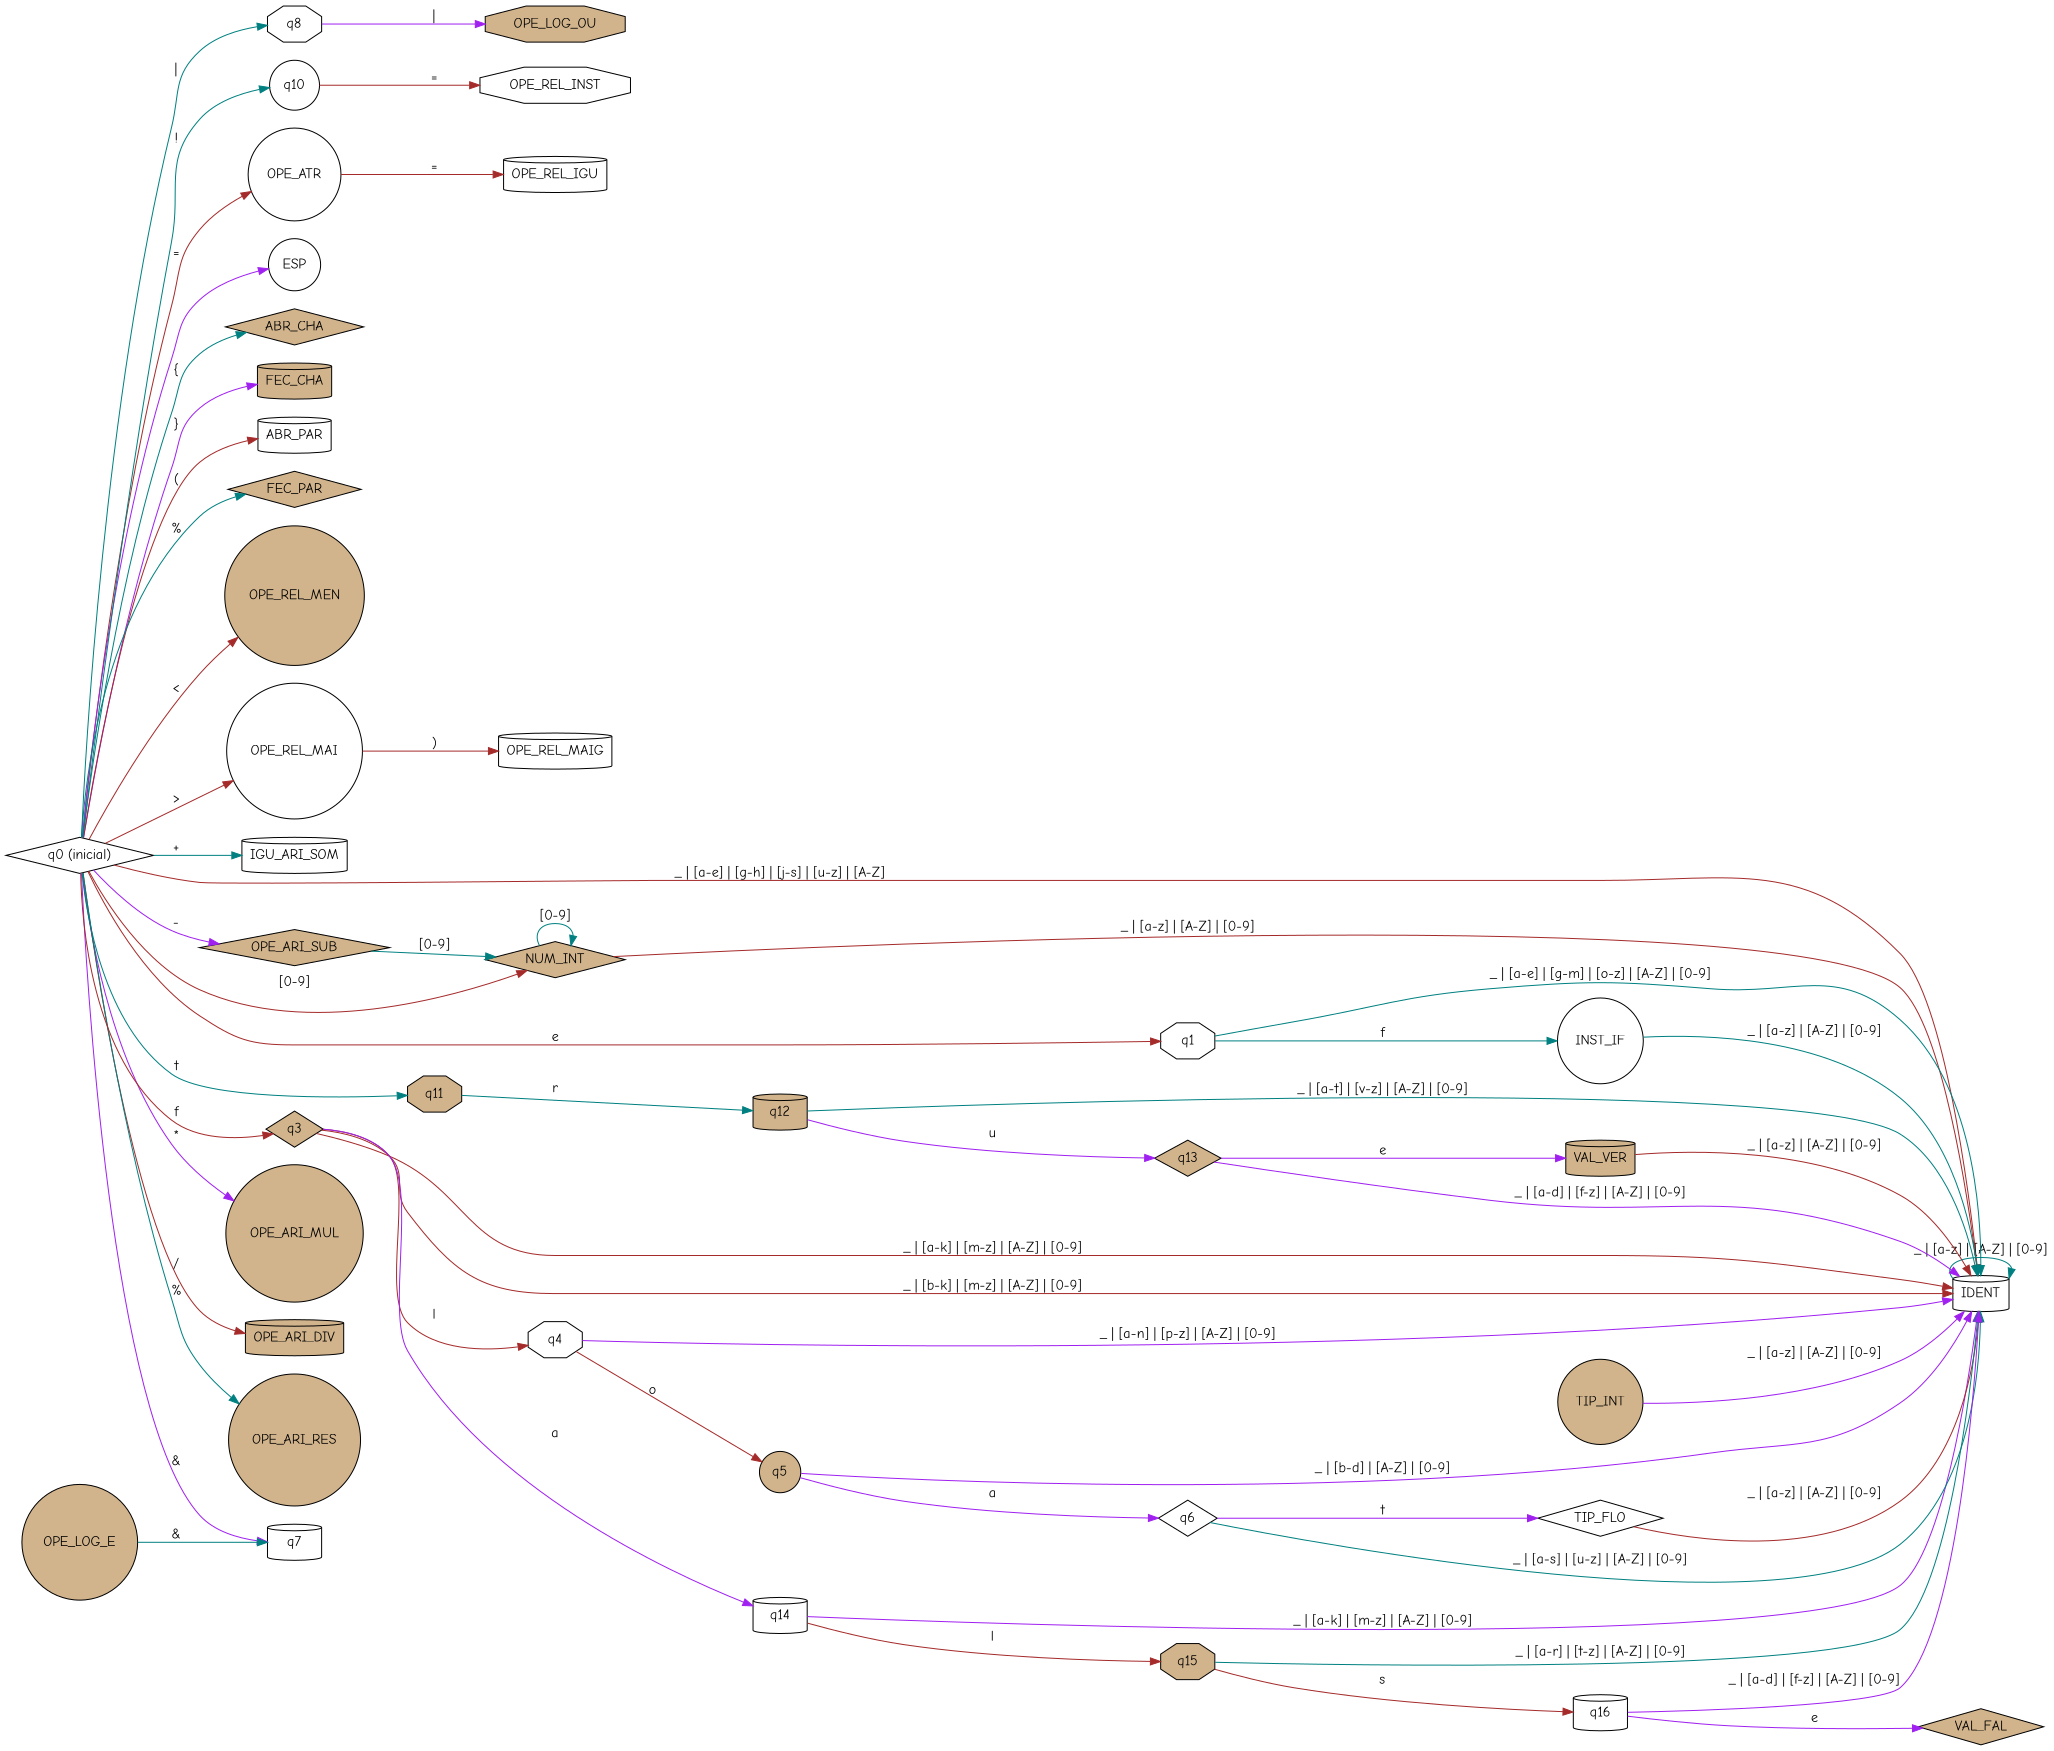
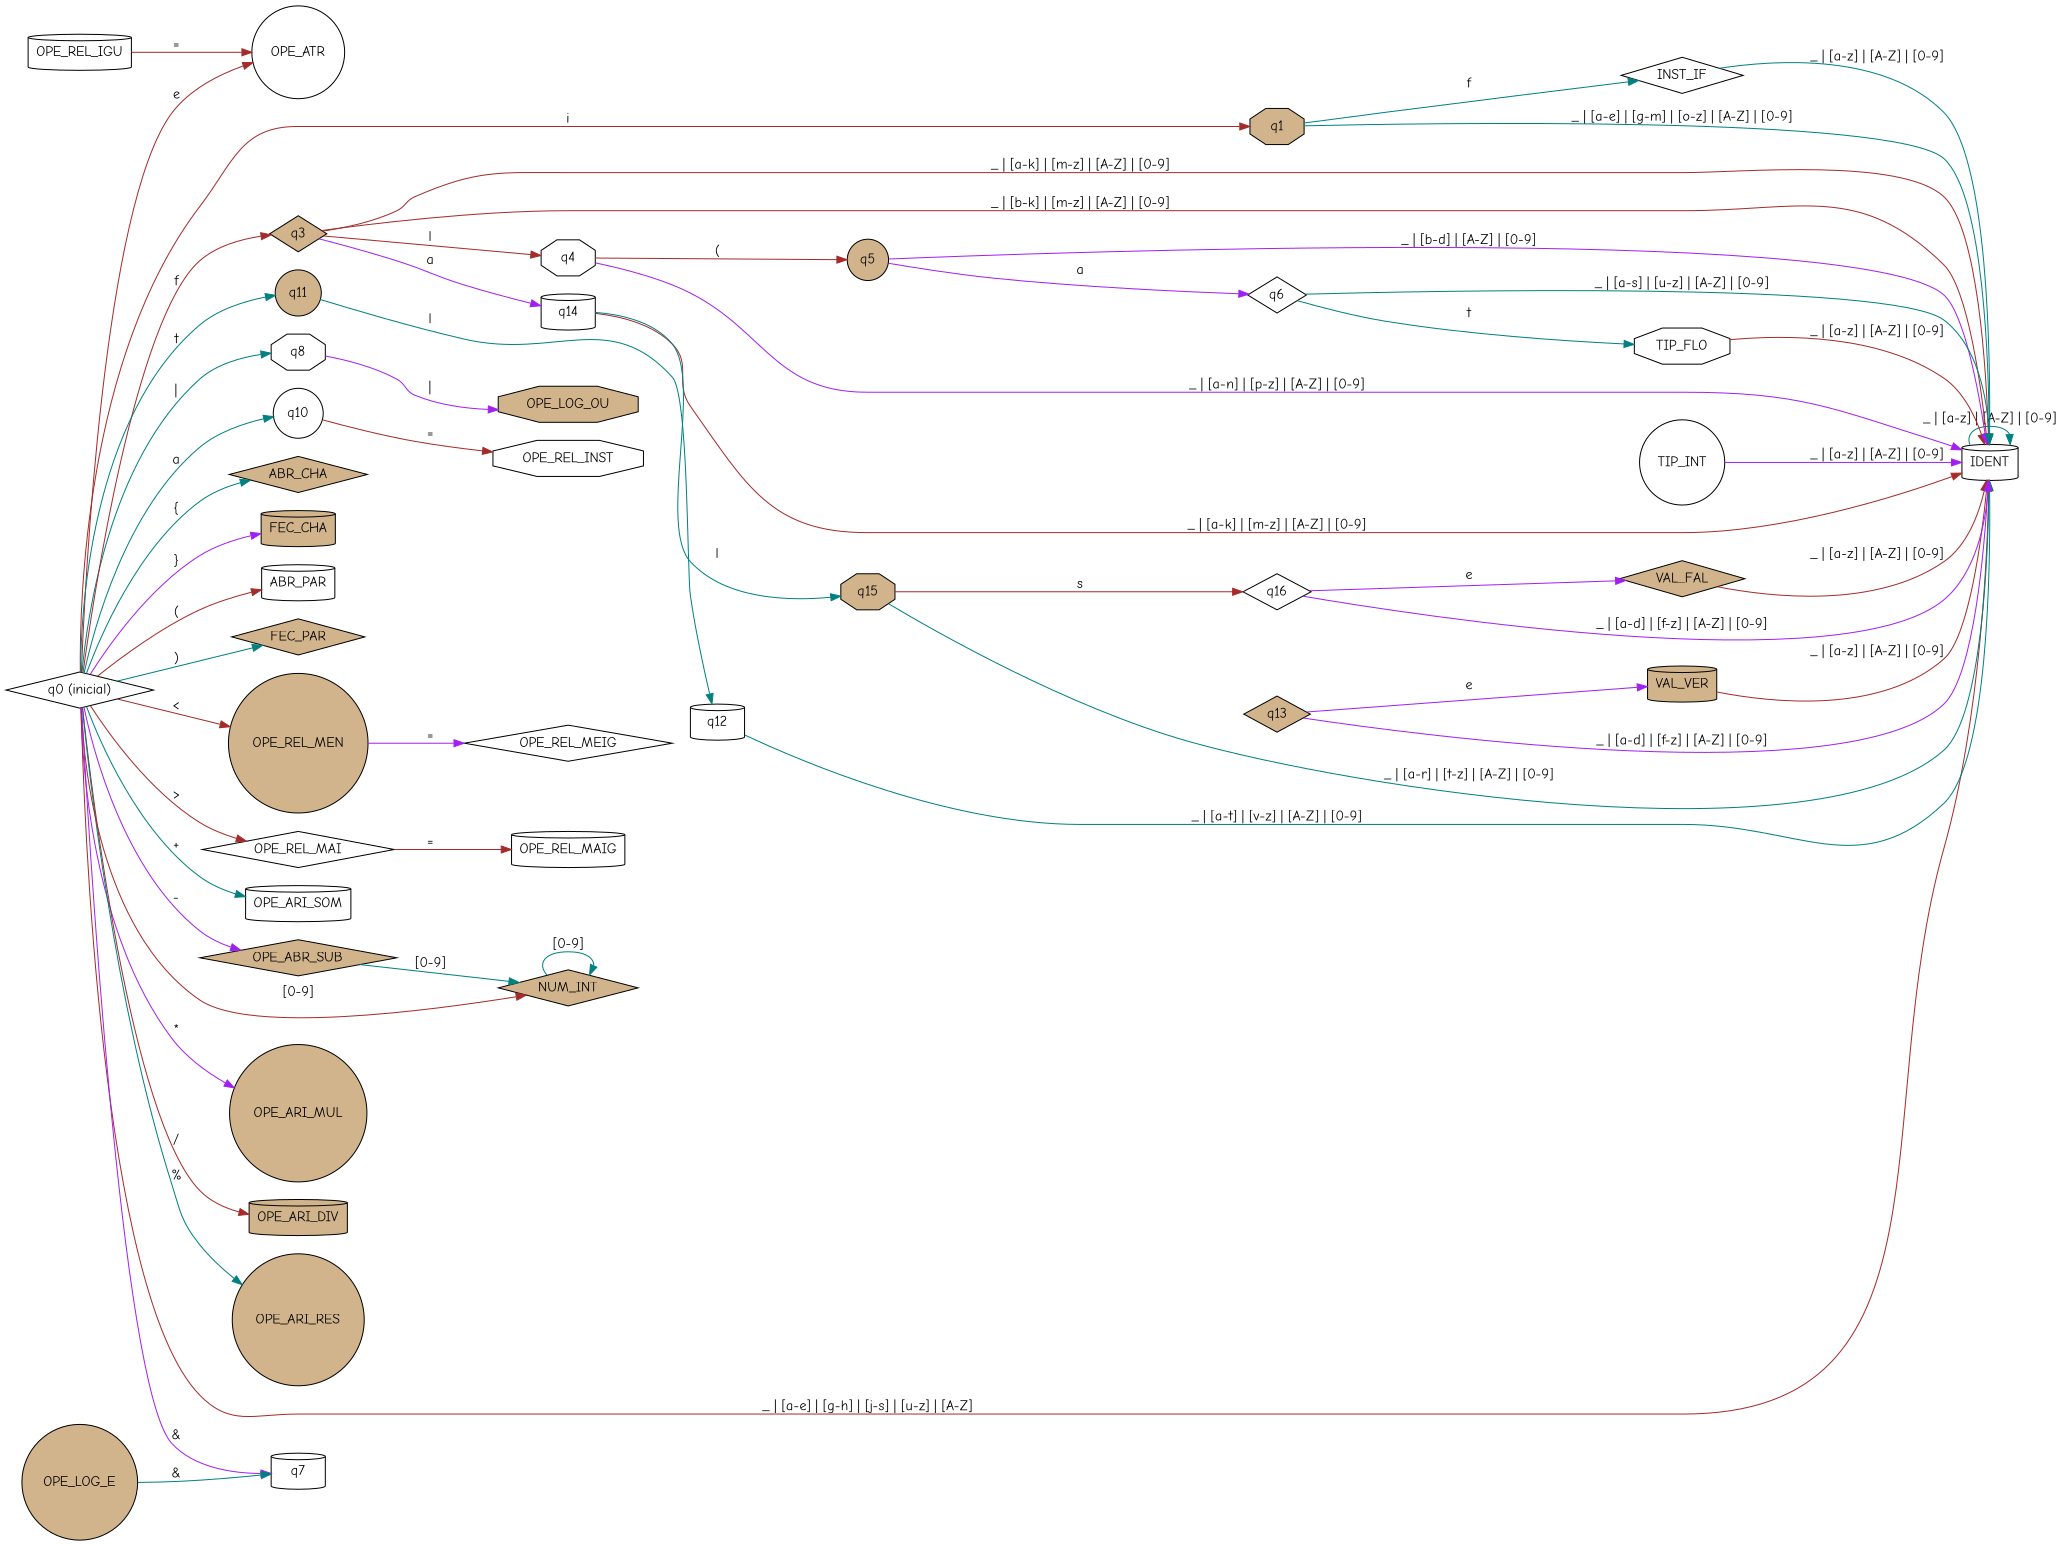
  digraph {
    fontname="Comic Neue"
    rankdir=LR
    node [fillcolor=tan fontname="Comic Neue" shape=diamond style=filled]
    edge [color=brown fontname="Comic Neue"]
    n1 [fillcolor=white label="q0 (inicial)"]
    OPE_ATR [fillcolor=white shape=circle]
-   ESP [fillcolor=white shape=circle]
    ABR_CHA
    FEC_CHA [shape=cylinder]
    ABR_PAR [fillcolor=white shape=cylinder]
    FEC_PAR
    OPE_REL_MEN [shape=circle]
-   OPE_REL_MAI [fillcolor=white shape=circle]
-   OPE_ARI_SOM [fillcolor=white shape=cylinder label=IGU_ARI_SOM]
-   OPE_ARI_SUB
+   OPE_REL_MAI [fillcolor=white]
+   OPE_ARI_SOM [fillcolor=white shape=cylinder]
+   OPE_ARI_SUB [label=OPE_ABR_SUB]
    OPE_ARI_MUL [shape=circle]
    OPE_ARI_DIV [shape=cylinder]
    OPE_ARI_RES [shape=circle]
    IDENT [fillcolor=white shape=cylinder]
    NUM_INT
-   q1 [fillcolor=white shape=octagon]
+   q1 [shape=octagon]
    q7 [fillcolor=white shape=cylinder]
    q8 [fillcolor=white shape=octagon]
    q10 [fillcolor=white shape=circle]
    q3
-   q11 [shape=octagon]
+   q11 [shape=circle]
    OPE_REL_IGU [fillcolor=white shape=cylinder]
+   OPE_REL_MEIG [fillcolor=white]
    OPE_REL_MAIG [fillcolor=white shape=cylinder]
-   INST_IF [fillcolor=white shape=circle]
+   INST_IF [fillcolor=white]
    OPE_LOG_OU [shape=octagon]
    n28 [fillcolor=white label=OPE_REL_INST shape=octagon]
    q4 [fillcolor=white shape=octagon]
    q14 [fillcolor=white shape=cylinder]
-   q12 [shape=cylinder]
+   q12 [fillcolor=white shape=cylinder]
    OPE_LOG_E [shape=circle]
-   TIP_INT [shape=circle]
-   TIP_FLO [fillcolor=white]
+   TIP_INT [fillcolor=white shape=circle]
+   TIP_FLO [fillcolor=white shape=octagon]
    VAL_VER [shape=cylinder]
    VAL_FAL
    q5 [shape=circle]
    q15 [shape=octagon]
    q6 [fillcolor=white]
    q13
-   q16 [fillcolor=white shape=cylinder]
-   n1 -> OPE_ATR [label="="]
-   n1 -> ESP [color=purple label=" "]
+   q16 [fillcolor=white]
+   n1 -> OPE_ATR [label=e]
    n1 -> ABR_CHA [color=teal label="{"]
    n1 -> FEC_CHA [color=purple label="}"]
    n1 -> ABR_PAR [label="("]
-   n1 -> FEC_PAR [color=teal label="%"]
+   n1 -> FEC_PAR [color=teal label=")"]
    n1 -> OPE_REL_MEN [label="<"]
    n1 -> OPE_REL_MAI [label=">"]
    n1 -> OPE_ARI_SOM [color=teal label="+"]
    n1 -> OPE_ARI_SUB [color=purple label="-"]
    n1 -> OPE_ARI_MUL [color=purple label="*"]
    n1 -> OPE_ARI_DIV [label="/"]
    n1 -> OPE_ARI_RES [color=teal label="%"]
    n1 -> IDENT [label="_ | [a-e] | [g-h] | [j-s] | [u-z] | [A-Z]"]
    n1 -> NUM_INT [label="[0-9]"]
-   n1 -> q1 [label=e]
+   n1 -> q1 [label=i]
    n1 -> q7 [color=purple label="&"]
    n1 -> q8 [color=teal label="|"]
-   n1 -> q10 [color=teal label="!"]
+   n1 -> q10 [color=teal label=a]
    n1 -> q3 [label=f]
    n1 -> q11 [color=teal label=t]
-   OPE_ATR -> OPE_REL_IGU [label="="]
-   OPE_REL_MAI -> OPE_REL_MAIG [label=")"]
+   OPE_REL_IGU -> OPE_ATR [label="="]
+   OPE_REL_MEN -> OPE_REL_MEIG [color=purple label="="]
+   OPE_REL_MAI -> OPE_REL_MAIG [label="="]
    OPE_ARI_SUB -> NUM_INT [color=teal label="[0-9]"]
    IDENT -> IDENT [color=teal label="_ | [a-z] | [A-Z] | [0-9]"]
    NUM_INT -> NUM_INT [color=teal label="[0-9]"]
    q1 -> IDENT [color=teal label="_ | [a-e] | [g-m] | [o-z] | [A-Z] | [0-9]"]
    q1 -> INST_IF [color=teal label=f]
    q8 -> OPE_LOG_OU [color=purple label="|"]
    q10 -> n28 [label="="]
    q3 -> IDENT [label="_ | [a-k] | [m-z] | [A-Z] | [0-9]"]
    q3 -> IDENT [label="_ | [b-k] | [m-z] | [A-Z] | [0-9]"]
    q3 -> q4 [label=l]
    q3 -> q14 [color=purple label=a]
-   q11 -> q12 [color=teal label=r]
+   q11 -> q12 [color=teal label=l]
    INST_IF -> IDENT [color=teal label="_ | [a-z] | [A-Z] | [0-9]"]
    q4 -> IDENT [color=purple label="_ | [a-n] | [p-z] | [A-Z] | [0-9]"]
-   q4 -> q5 [label=o]
-   q14 -> IDENT [color=purple label="_ | [a-k] | [m-z] | [A-Z] | [0-9]"]
-   q14 -> q15 [label=l]
+   q4 -> q5 [label="("]
+   q14 -> IDENT [label="_ | [a-k] | [m-z] | [A-Z] | [0-9]"]
+   q14 -> q15 [color=teal label=l]
    q12 -> IDENT [color=teal label="_ | [a-t] | [v-z] | [A-Z] | [0-9]"]
-   q12 -> q13 [color=purple label=u]
    OPE_LOG_E -> q7 [color=teal label="&"]
    TIP_INT -> IDENT [color=purple label="_ | [a-z] | [A-Z] | [0-9]"]
    TIP_FLO -> IDENT [label="_ | [a-z] | [A-Z] | [0-9]"]
    VAL_VER -> IDENT [label="_ | [a-z] | [A-Z] | [0-9]"]
-   NUM_INT -> IDENT [label="_ | [a-z] | [A-Z] | [0-9]"]
+   VAL_FAL -> IDENT [label="_ | [a-z] | [A-Z] | [0-9]"]
    q5 -> IDENT [color=purple label="_ | [b-d] | [A-Z] | [0-9]"]
    q5 -> q6 [color=purple label=a]
    q15 -> IDENT [color=teal label="_ | [a-r] | [t-z] | [A-Z] | [0-9]"]
    q15 -> q16 [label=s]
    q6 -> IDENT [color=teal label="_ | [a-s] | [u-z] | [A-Z] | [0-9]"]
-   q6 -> TIP_FLO [color=purple label=t]
+   q6 -> TIP_FLO [color=teal label=t]
    q13 -> IDENT [color=purple label="_ | [a-d] | [f-z] | [A-Z] | [0-9]"]
    q13 -> VAL_VER [color=purple label=e]
    q16 -> IDENT [color=purple label="_ | [a-d] | [f-z] | [A-Z] | [0-9]"]
    q16 -> VAL_FAL [color=purple label=e]
  }
